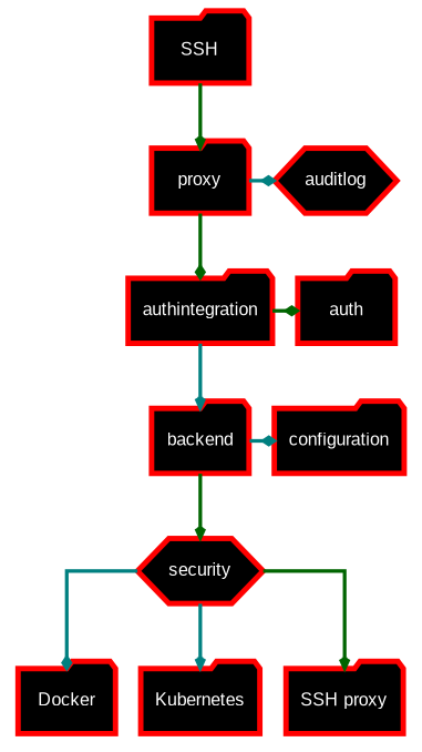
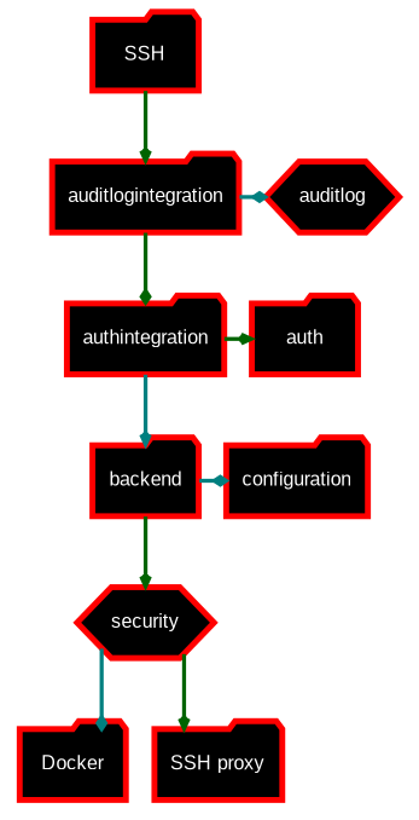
  digraph {
    concentrate=true
    fontname=Arial
    nodesep=0.2
    splines=ortho
    node [color=red fillcolor=black fontcolor=white fontname=Arial fontsize=10 penwidth=3 shape=folder style=filled]
    edge [arrowhead=vee arrowsize=0.5 color=teal penwidth=2 tailclip=true]
-   auditlogintegration [label=proxy]
+   auditlogintegration
    auditlog [shape=hexagon]
    authintegration
    auth
    backend
    configuration
    security [shape=hexagon]
    Docker
-   Kubernetes
    "SSH proxy"
    SSH
    subgraph sub_1 {
      rank=same
      auditlogintegration
      auditlog
    }
    subgraph sub_2 {
      rank=same
      authintegration
      auth
    }
    subgraph sub_3 {
      rank=same
      backend
      configuration
    }
    subgraph sub_4 {
      backend
      security
      Docker
-     Kubernetes
      "SSH proxy"
    }
    auditlogintegration -> auditlog [arrowhead=diamond]
    auditlogintegration -> authintegration [arrowhead=diamond color=darkgreen]
-   authintegration -> auth [arrowhead=diamond color=darkgreen]
+   authintegration -> auth [color=darkgreen]
    authintegration -> backend
    backend -> configuration [arrowhead=diamond]
    backend -> security [color=darkgreen]
    security -> Docker [arrowhead=diamond]
-   security -> Kubernetes
    security -> "SSH proxy" [color=darkgreen]
    SSH -> auditlogintegration [color=darkgreen]
  }
